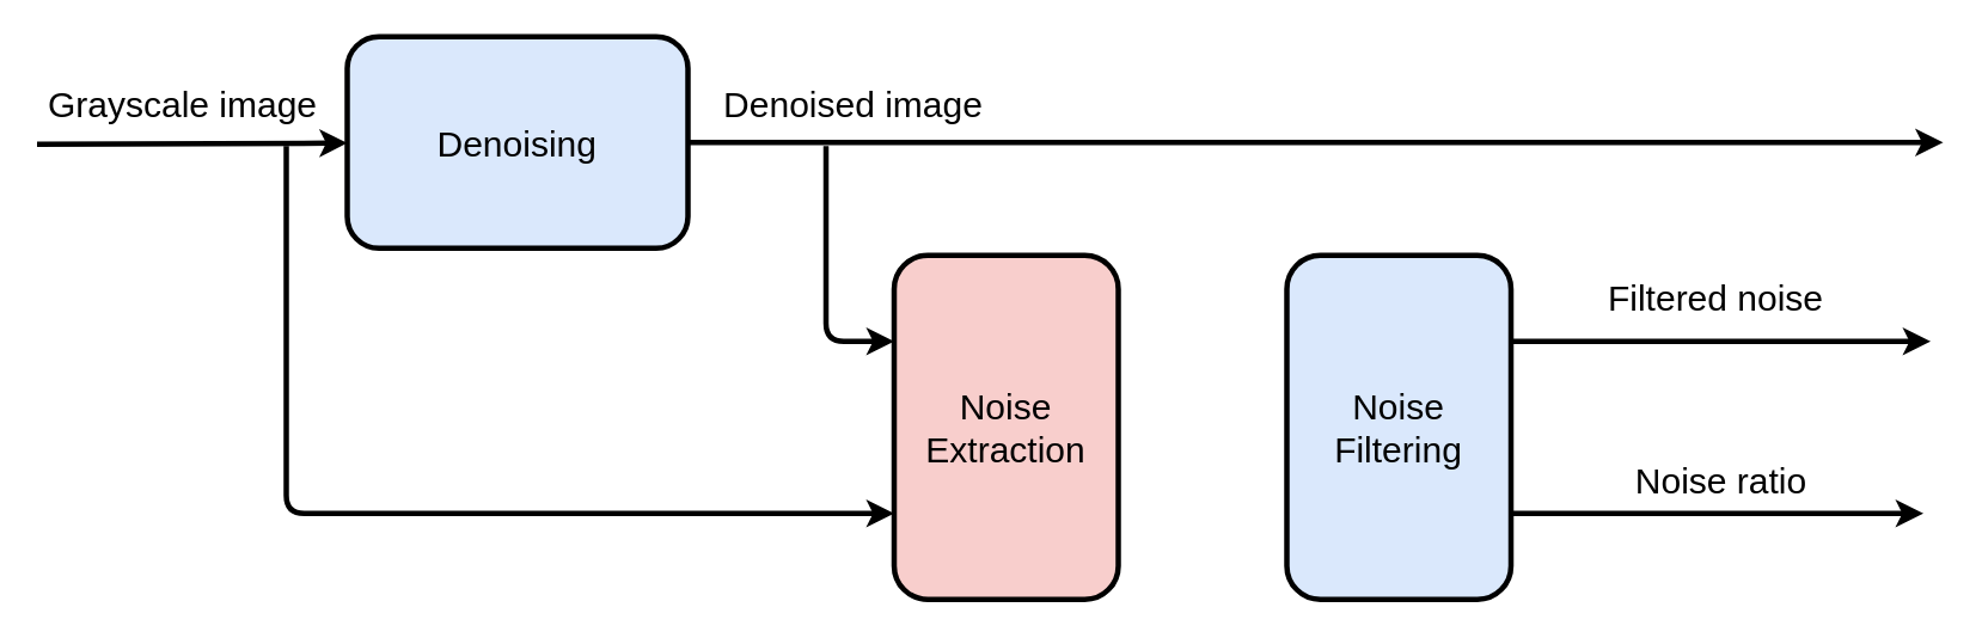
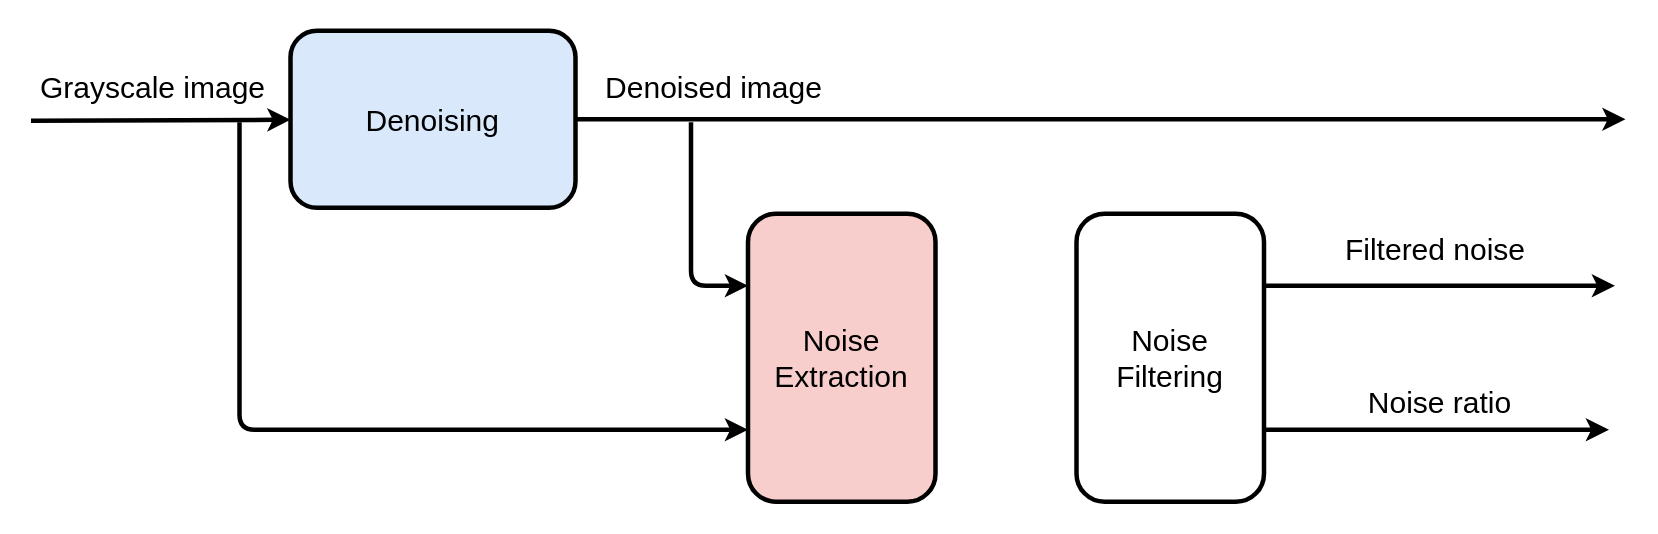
  <mxCell id="0" />
  <mxCell id="1" parent="0" />
  <mxCell id="2" value="&lt;font style=&quot;font-size: 20px&quot;&gt;Denoising&lt;/font&gt;" style="rounded=1;whiteSpace=wrap;html=1;strokeWidth=3;fillColor=#dae8fc;" vertex="1" parent="1"><mxGeometry x="193" y="20" width="190" height="118" as="geometry" /></mxCell>
  <mxCell id="3" value="&lt;font style=&quot;font-size: 20px&quot;&gt;Noise Extraction&lt;/font&gt;" style="rounded=1;whiteSpace=wrap;html=1;strokeWidth=3;fillColor=#f8cecc;" vertex="1" parent="1"><mxGeometry x="498" y="142" width="125" height="192" as="geometry" /></mxCell>
- <mxCell id="4" value="&lt;font style=&quot;font-size: 20px&quot;&gt;Noise Filtering&lt;/font&gt;" style="rounded=1;whiteSpace=wrap;html=1;strokeWidth=3;fillColor=#dae8fc;" vertex="1" parent="1"><mxGeometry x="717" y="142" width="125" height="192" as="geometry" /></mxCell>
+ <mxCell id="4" value="&lt;font style=&quot;font-size: 20px&quot;&gt;Noise Filtering&lt;/font&gt;" style="rounded=1;whiteSpace=wrap;html=1;strokeWidth=3;fillColor=#ffffff;" vertex="1" parent="1"><mxGeometry x="717" y="142" width="125" height="192" as="geometry" /></mxCell>
  <mxCell id="5" value="" style="group" vertex="1" connectable="0" parent="1"><mxGeometry x="20" y="80" width="139" height="206" as="geometry" /></mxCell>
  <mxCell id="6" value="" style="endArrow=classic;html=1;strokeWidth=3;" edge="1" parent="5" target="2"><mxGeometry width="50" height="50" relative="1" as="geometry"><mxPoint as="sourcePoint" /><mxPoint x="803.783" y="79.614" as="targetPoint" /></mxGeometry></mxCell>
  <mxCell id="7" value="&lt;font style=&quot;font-size: 20px&quot;&gt;Grayscale image&lt;/font&gt;" style="edgeLabel;html=1;align=center;verticalAlign=middle;resizable=0;points=[];" vertex="1" connectable="0" parent="6"><mxGeometry x="-0.565" relative="1" as="geometry"><mxPoint x="43" y="-23" as="offset" /></mxGeometry></mxCell>
  <mxCell id="8" value="" style="endArrow=classic;html=1;strokeWidth=3;entryX=0;entryY=0.75;entryDx=0;entryDy=0;" edge="1" parent="5" target="3"><mxGeometry width="50" height="50" relative="1" as="geometry"><mxPoint x="139" y="0.995" as="sourcePoint" /><mxPoint x="139" y="202.019" as="targetPoint" /><Array as="points"><mxPoint x="139" y="206" /></Array></mxGeometry></mxCell>
  <mxCell id="9" value="" style="group" vertex="1" connectable="0" parent="1"><mxGeometry x="460" y="79" width="623" height="111" as="geometry" /></mxCell>
  <mxCell id="10" value="" style="endArrow=classic;html=1;strokeWidth=3;" edge="1" parent="9" source="2"><mxGeometry width="50" height="50" relative="1" as="geometry"><mxPoint x="135.28" y="124" as="sourcePoint" /><mxPoint x="623" as="targetPoint" /></mxGeometry></mxCell>
  <mxCell id="11" value="&lt;font style=&quot;font-size: 20px&quot;&gt;Denoised image&lt;/font&gt;" style="edgeLabel;html=1;align=center;verticalAlign=middle;resizable=0;points=[];" vertex="1" connectable="0" parent="10"><mxGeometry x="-0.802" y="1" relative="1" as="geometry"><mxPoint x="22" y="-22" as="offset" /></mxGeometry></mxCell>
  <mxCell id="12" value="" style="endArrow=classic;html=1;strokeWidth=3;entryX=0;entryY=0.25;entryDx=0;entryDy=0;" edge="1" parent="9" target="3"><mxGeometry width="50" height="50" relative="1" as="geometry"><mxPoint y="2" as="sourcePoint" /><mxPoint x="194.613" y="74" as="targetPoint" /><Array as="points"><mxPoint y="111" /></Array></mxGeometry></mxCell>
  <mxCell id="13" value="" style="endArrow=classic;html=1;strokeWidth=3;exitX=1;exitY=0.25;exitDx=0;exitDy=0;" edge="1" parent="1" source="4"><mxGeometry width="50" height="50" relative="1" as="geometry"><mxPoint x="825" y="515" as="sourcePoint" /><mxPoint x="1076" y="190" as="targetPoint" /></mxGeometry></mxCell>
  <mxCell id="14" value="&lt;font style=&quot;font-size: 20px&quot;&gt;Filtered noise&lt;/font&gt;" style="edgeLabel;html=1;align=center;verticalAlign=middle;resizable=0;points=[];" vertex="1" connectable="0" parent="13"><mxGeometry x="0.154" y="-2" relative="1" as="geometry"><mxPoint x="-22" y="-28" as="offset" /></mxGeometry></mxCell>
  <mxCell id="15" value="" style="endArrow=classic;html=1;strokeWidth=3;exitX=1;exitY=0.75;exitDx=0;exitDy=0;" edge="1" parent="1" source="4"><mxGeometry width="50" height="50" relative="1" as="geometry"><mxPoint x="852" y="200" as="sourcePoint" /><mxPoint x="1072" y="286" as="targetPoint" /></mxGeometry></mxCell>
  <mxCell id="16" value="&lt;font style=&quot;font-size: 20px&quot;&gt;Noise ratio&lt;/font&gt;" style="edgeLabel;html=1;align=center;verticalAlign=middle;resizable=0;points=[];" vertex="1" connectable="0" parent="15"><mxGeometry x="-0.565" y="-1" relative="1" as="geometry"><mxPoint x="66" y="-21" as="offset" /></mxGeometry></mxCell>
